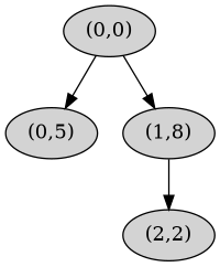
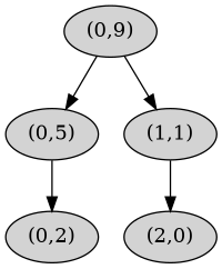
  digraph {
    node [style=filled]
-   n1 [label="(0,0)"]
+   n1 [label="(0,9)"]
    n2 [label="(0,5)"]
-   n3 [label="(1,8)"]
-   n5 [label="(2,2)"]
+   n3 [label="(1,1)"]
+   n4 [label="(0,2)"]
+   n5 [label="(2,0)"]
    n1 -> n2
    n1 -> n3
+   n2 -> n4
    n3 -> n5
  }
